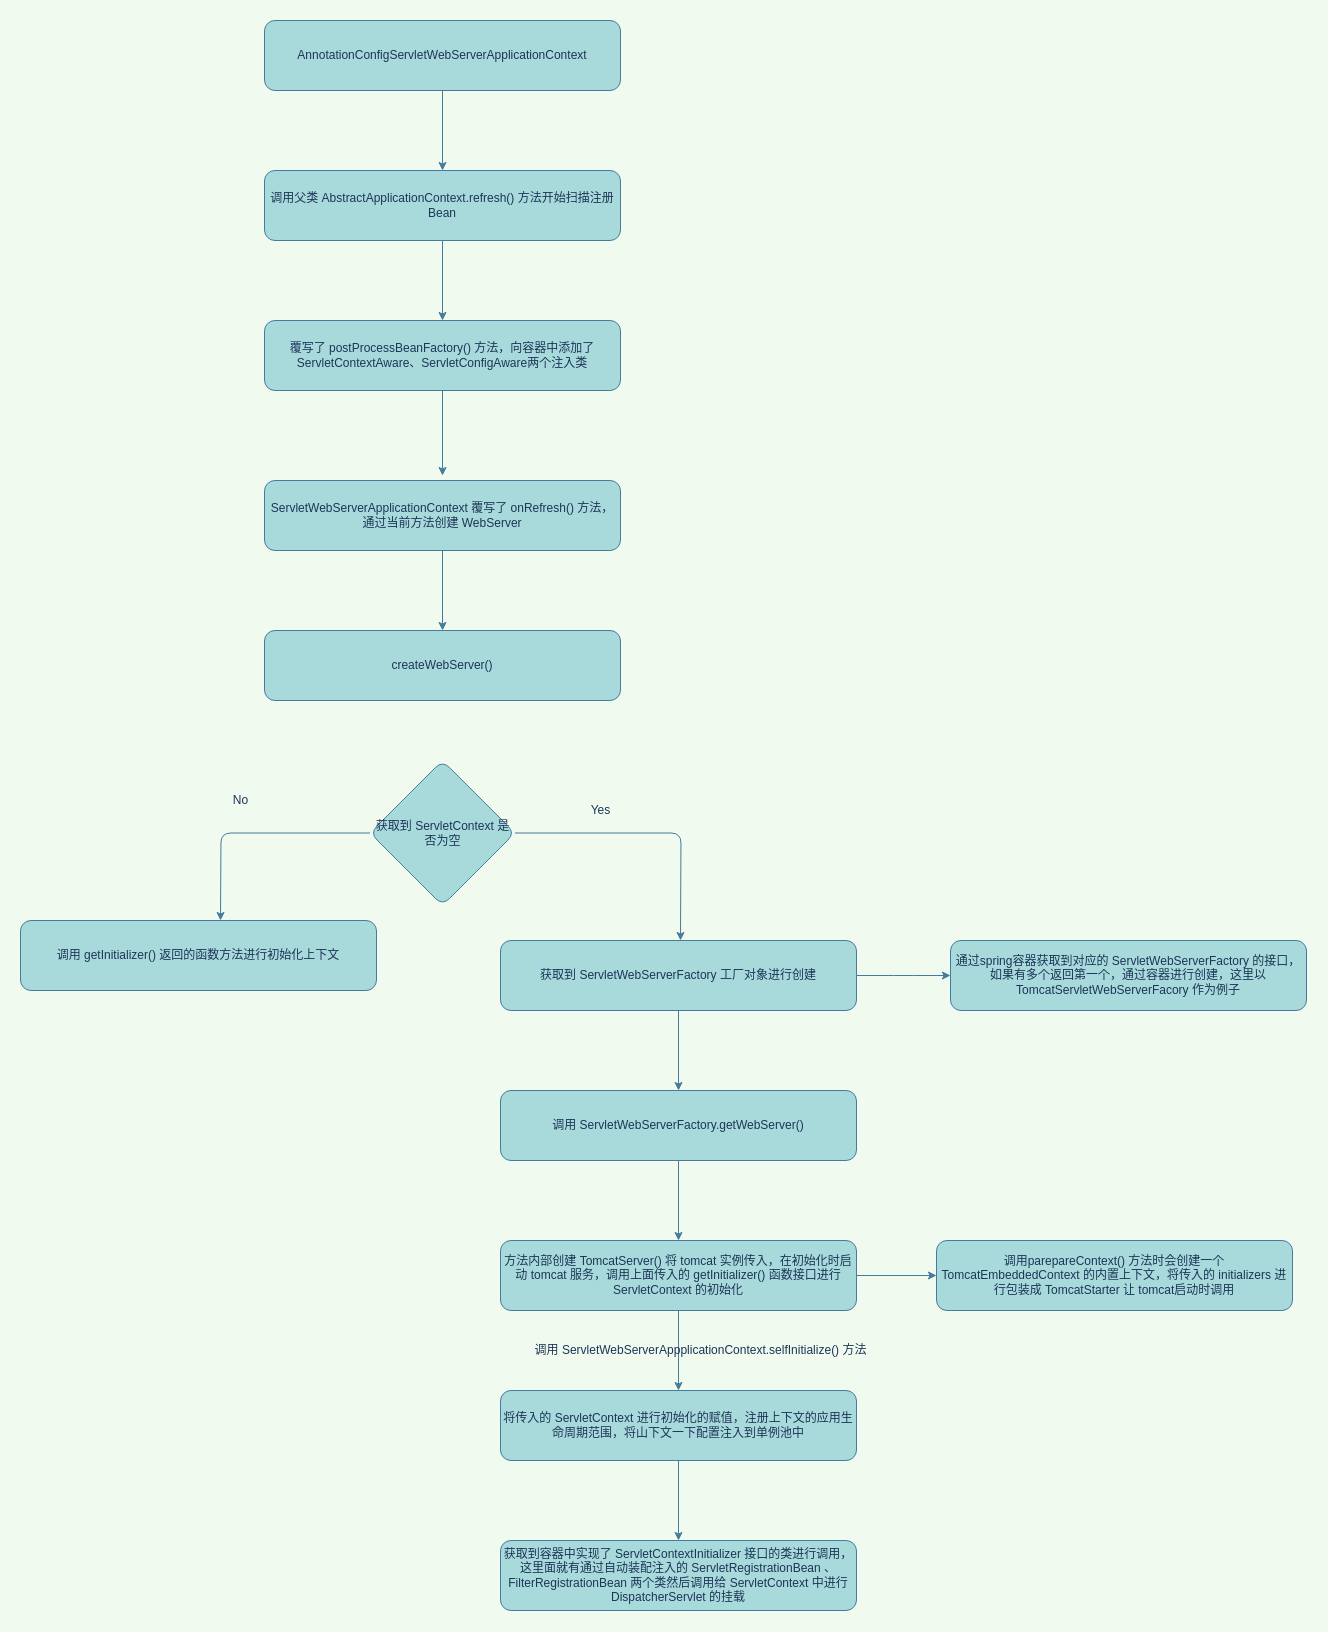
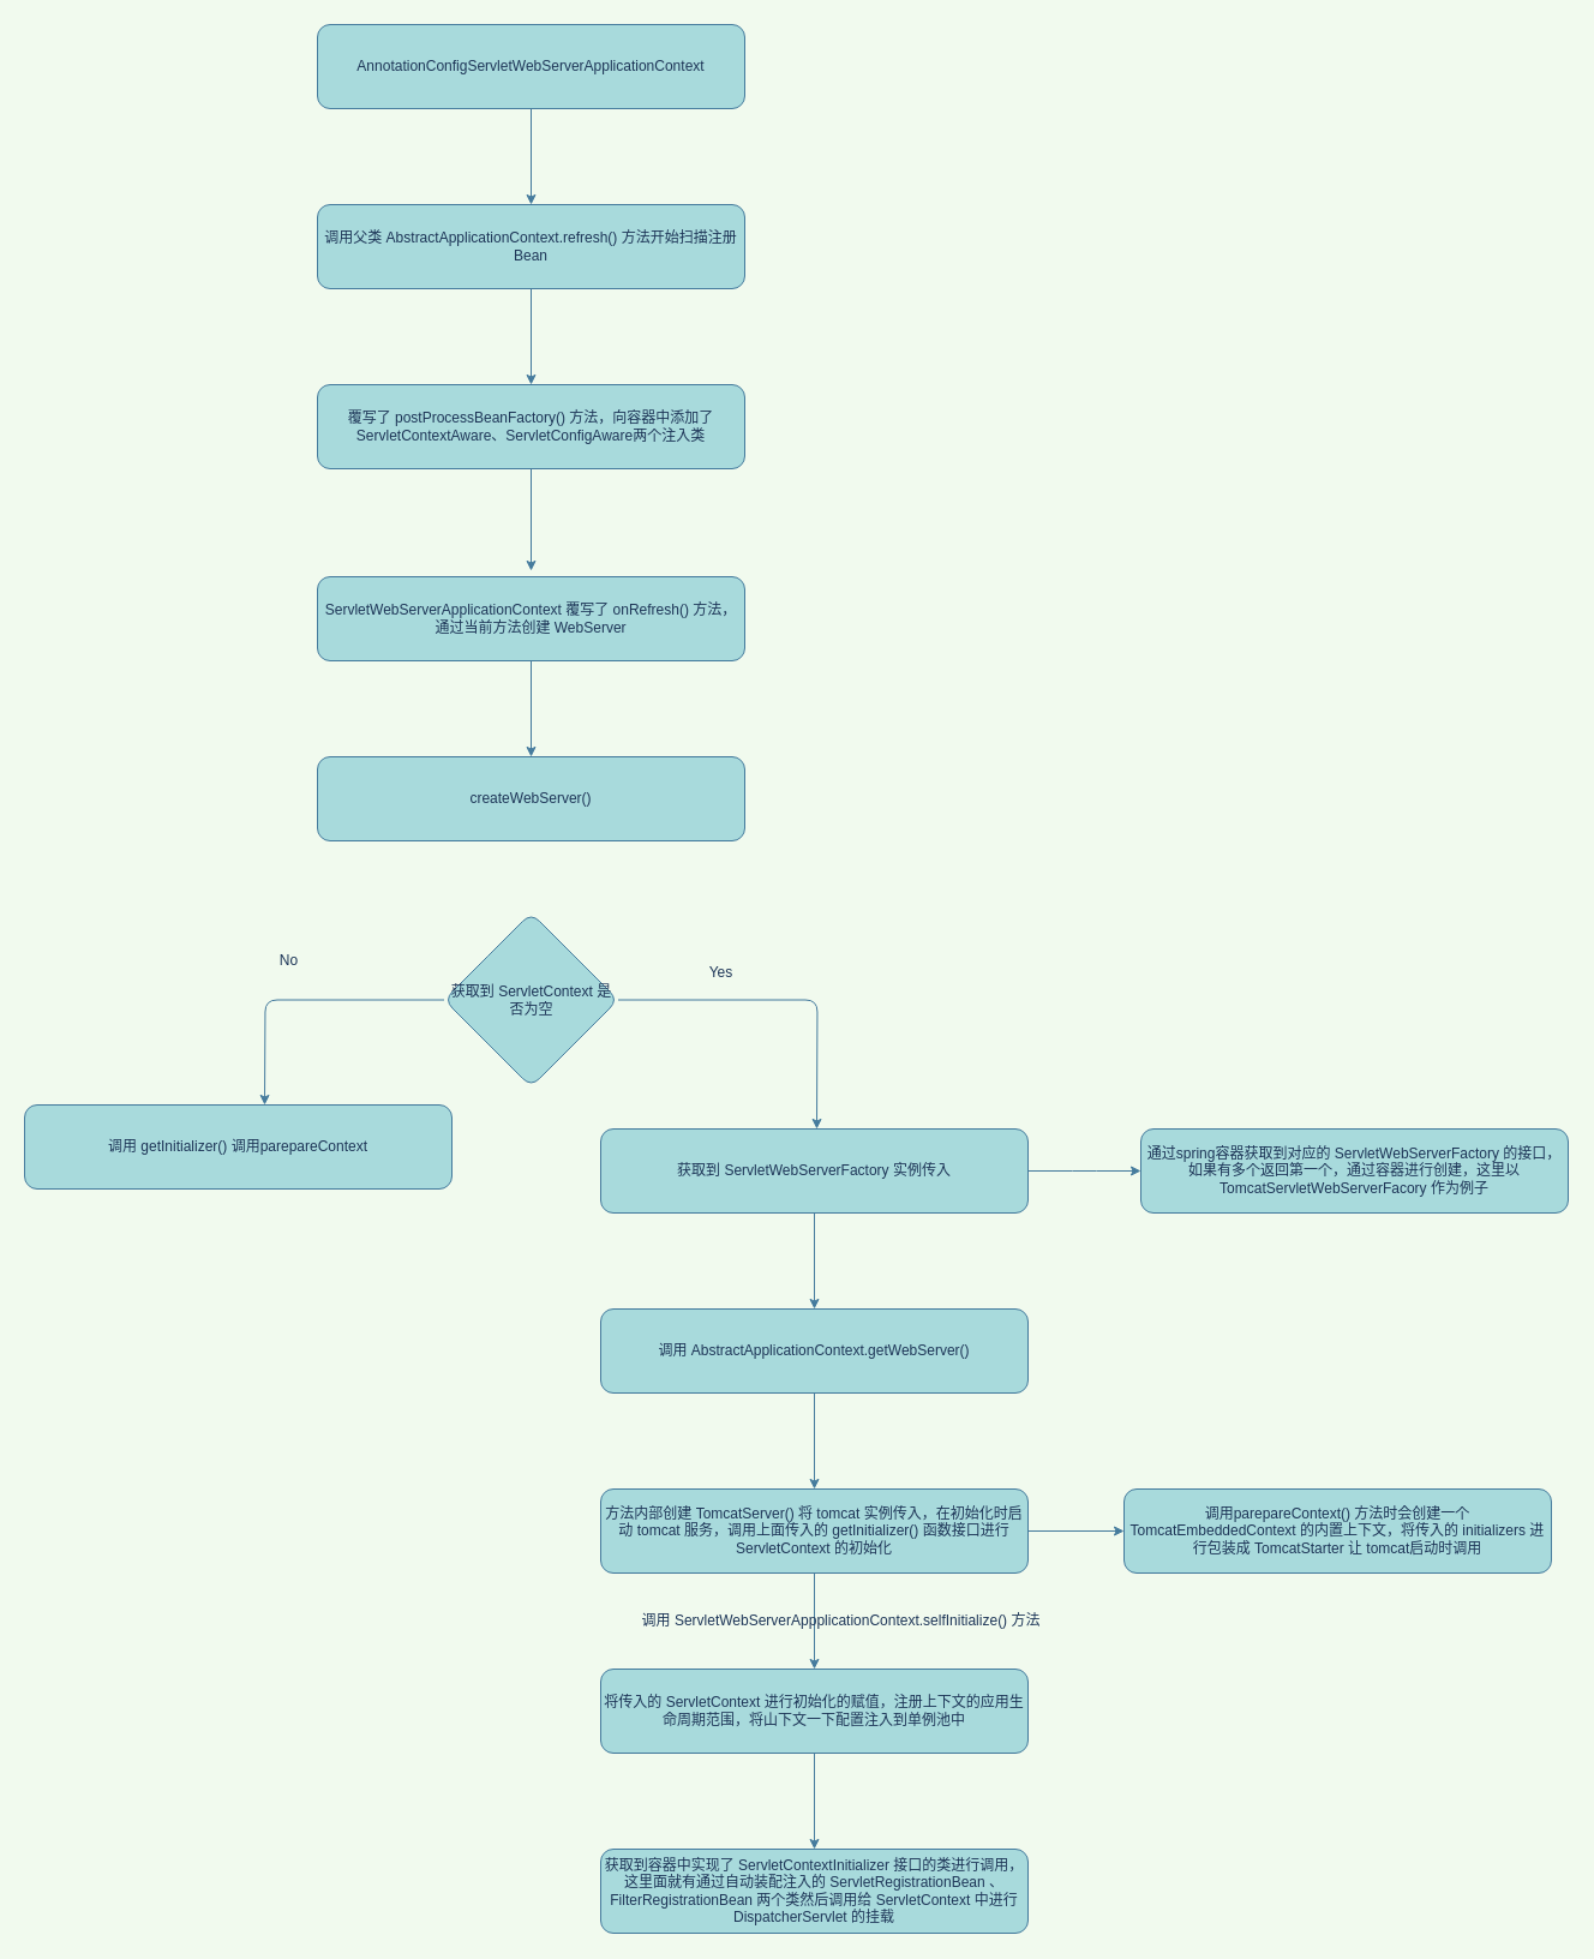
  <mxCell id="0" />
  <mxCell id="1" parent="0" />
  <mxCell id="2" value="" style="edgeStyle=orthogonalEdgeStyle;curved=0;rounded=1;sketch=0;orthogonalLoop=1;jettySize=auto;html=1;fontColor=#1D3557;strokeColor=#457B9D;fillColor=#A8DADC;" edge="1" parent="1" source="3" target="5"><mxGeometry relative="1" as="geometry" /></mxCell>
  <mxCell id="3" value="AnnotationConfigServletWebServerApplicationContext" style="rounded=1;whiteSpace=wrap;html=1;sketch=0;fontColor=#1D3557;strokeColor=#457B9D;fillColor=#A8DADC;" vertex="1" parent="1"><mxGeometry x="264" y="20" width="356" height="70" as="geometry" /></mxCell>
  <mxCell id="4" value="" style="edgeStyle=orthogonalEdgeStyle;curved=0;rounded=1;sketch=0;orthogonalLoop=1;jettySize=auto;html=1;fontColor=#1D3557;strokeColor=#457B9D;fillColor=#A8DADC;" edge="1" parent="1" source="5" target="7"><mxGeometry relative="1" as="geometry" /></mxCell>
  <mxCell id="5" value="调用父类 AbstractApplicationContext.refresh() 方法开始扫描注册 Bean" style="rounded=1;whiteSpace=wrap;html=1;sketch=0;fontColor=#1D3557;strokeColor=#457B9D;fillColor=#A8DADC;" vertex="1" parent="1"><mxGeometry x="264" y="170" width="356" height="70" as="geometry" /></mxCell>
  <mxCell id="6" value="" style="edgeStyle=orthogonalEdgeStyle;curved=0;rounded=1;sketch=0;orthogonalLoop=1;jettySize=auto;html=1;fontColor=#1D3557;strokeColor=#457B9D;fillColor=#A8DADC;" edge="1" parent="1" source="7"><mxGeometry relative="1" as="geometry"><mxPoint x="442" y="475" as="targetPoint" /></mxGeometry></mxCell>
  <mxCell id="7" value="覆写了 postProcessBeanFactory() 方法，向容器中添加了 ServletContextAware、ServletConfigAware两个注入类" style="rounded=1;whiteSpace=wrap;html=1;sketch=0;fontColor=#1D3557;strokeColor=#457B9D;fillColor=#A8DADC;" vertex="1" parent="1"><mxGeometry x="264" y="320" width="356" height="70" as="geometry" /></mxCell>
  <mxCell id="8" value="" style="edgeStyle=orthogonalEdgeStyle;curved=0;rounded=1;sketch=0;orthogonalLoop=1;jettySize=auto;html=1;fontColor=#1D3557;strokeColor=#457B9D;fillColor=#A8DADC;" edge="1" parent="1" source="9" target="10"><mxGeometry relative="1" as="geometry" /></mxCell>
  <mxCell id="9" value="ServletWebServerApplicationContext 覆写了 onRefresh() 方法，通过当前方法创建 WebServer" style="rounded=1;whiteSpace=wrap;html=1;sketch=0;fontColor=#1D3557;strokeColor=#457B9D;fillColor=#A8DADC;" vertex="1" parent="1"><mxGeometry x="264" y="480" width="356" height="70" as="geometry" /></mxCell>
  <mxCell id="10" value="createWebServer()" style="rounded=1;whiteSpace=wrap;html=1;sketch=0;fontColor=#1D3557;strokeColor=#457B9D;fillColor=#A8DADC;" vertex="1" parent="1"><mxGeometry x="264" y="630" width="356" height="70" as="geometry" /></mxCell>
  <mxCell id="11" style="edgeStyle=orthogonalEdgeStyle;curved=0;rounded=1;sketch=0;orthogonalLoop=1;jettySize=auto;html=1;fontColor=#1D3557;strokeColor=#457B9D;fillColor=#A8DADC;" edge="1" parent="1" source="13"><mxGeometry relative="1" as="geometry"><mxPoint x="220" y="920" as="targetPoint" /></mxGeometry></mxCell>
  <mxCell id="12" style="edgeStyle=orthogonalEdgeStyle;curved=0;rounded=1;sketch=0;orthogonalLoop=1;jettySize=auto;html=1;fontColor=#1D3557;strokeColor=#457B9D;fillColor=#A8DADC;" edge="1" parent="1" source="13"><mxGeometry relative="1" as="geometry"><mxPoint x="680" y="940" as="targetPoint" /></mxGeometry></mxCell>
  <mxCell id="13" value="获取到 ServletContext 是否为空" style="rhombus;whiteSpace=wrap;html=1;rounded=1;fontColor=#1D3557;strokeColor=#457B9D;fillColor=#A8DADC;sketch=0;" vertex="1" parent="1"><mxGeometry x="369.5" y="760" width="145" height="145" as="geometry" /></mxCell>
  <mxCell id="14" value="No" style="text;html=1;align=center;verticalAlign=middle;resizable=0;points=[];autosize=1;strokeColor=none;fontColor=#1D3557;" vertex="1" parent="1"><mxGeometry x="225" y="790" width="30" height="20" as="geometry" /></mxCell>
- <mxCell id="15" value="调用 getInitializer() 返回的函数方法进行初始化上下文" style="rounded=1;whiteSpace=wrap;html=1;sketch=0;fontColor=#1D3557;strokeColor=#457B9D;fillColor=#A8DADC;" vertex="1" parent="1"><mxGeometry x="20" y="920" width="356" height="70" as="geometry" /></mxCell>
+ <mxCell id="15" value="调用 getInitializer() 调用parepareContext" style="rounded=1;whiteSpace=wrap;html=1;sketch=0;fontColor=#1D3557;strokeColor=#457B9D;fillColor=#A8DADC;" vertex="1" parent="1"><mxGeometry x="20" y="920" width="356" height="70" as="geometry" /></mxCell>
  <mxCell id="16" value="Yes" style="text;html=1;align=center;verticalAlign=middle;resizable=0;points=[];autosize=1;strokeColor=none;fontColor=#1D3557;" vertex="1" parent="1"><mxGeometry x="580" y="800" width="40" height="20" as="geometry" /></mxCell>
  <mxCell id="17" value="" style="edgeStyle=orthogonalEdgeStyle;curved=0;rounded=1;sketch=0;orthogonalLoop=1;jettySize=auto;html=1;fontColor=#1D3557;strokeColor=#457B9D;fillColor=#A8DADC;" edge="1" parent="1" source="19" target="21"><mxGeometry relative="1" as="geometry" /></mxCell>
  <mxCell id="18" style="edgeStyle=orthogonalEdgeStyle;curved=0;rounded=1;sketch=0;orthogonalLoop=1;jettySize=auto;html=1;fontColor=#1D3557;strokeColor=#457B9D;fillColor=#A8DADC;" edge="1" parent="1" source="19"><mxGeometry relative="1" as="geometry"><mxPoint x="950" y="975" as="targetPoint" /></mxGeometry></mxCell>
- <mxCell id="19" value="获取到 ServletWebServerFactory 工厂对象进行创建" style="rounded=1;whiteSpace=wrap;html=1;sketch=0;fontColor=#1D3557;strokeColor=#457B9D;fillColor=#A8DADC;" vertex="1" parent="1"><mxGeometry x="500" y="940" width="356" height="70" as="geometry" /></mxCell>
+ <mxCell id="19" value="获取到 ServletWebServerFactory 实例传入" style="rounded=1;whiteSpace=wrap;html=1;sketch=0;fontColor=#1D3557;strokeColor=#457B9D;fillColor=#A8DADC;" vertex="1" parent="1"><mxGeometry x="500" y="940" width="356" height="70" as="geometry" /></mxCell>
  <mxCell id="20" value="" style="edgeStyle=orthogonalEdgeStyle;curved=0;rounded=1;sketch=0;orthogonalLoop=1;jettySize=auto;html=1;fontColor=#1D3557;strokeColor=#457B9D;fillColor=#A8DADC;" edge="1" parent="1" source="21" target="25"><mxGeometry relative="1" as="geometry" /></mxCell>
- <mxCell id="21" value="调用 ServletWebServerFactory.getWebServer()" style="rounded=1;whiteSpace=wrap;html=1;sketch=0;fontColor=#1D3557;strokeColor=#457B9D;fillColor=#A8DADC;" vertex="1" parent="1"><mxGeometry x="500" y="1090" width="356" height="70" as="geometry" /></mxCell>
+ <mxCell id="21" value="调用 AbstractApplicationContext.getWebServer()" style="rounded=1;whiteSpace=wrap;html=1;sketch=0;fontColor=#1D3557;strokeColor=#457B9D;fillColor=#A8DADC;" vertex="1" parent="1"><mxGeometry x="500" y="1090" width="356" height="70" as="geometry" /></mxCell>
  <mxCell id="22" value="通过spring容器获取到对应的 ServletWebServerFactory 的接口，如果有多个返回第一个，通过容器进行创建，这里以 TomcatServletWebServerFacory 作为例子" style="rounded=1;whiteSpace=wrap;html=1;sketch=0;fontColor=#1D3557;strokeColor=#457B9D;fillColor=#A8DADC;" vertex="1" parent="1"><mxGeometry x="950" y="940" width="356" height="70" as="geometry" /></mxCell>
  <mxCell id="23" value="" style="edgeStyle=orthogonalEdgeStyle;curved=0;rounded=1;sketch=0;orthogonalLoop=1;jettySize=auto;html=1;fontColor=#1D3557;strokeColor=#457B9D;fillColor=#A8DADC;" edge="1" parent="1" source="25" target="27"><mxGeometry relative="1" as="geometry" /></mxCell>
  <mxCell id="24" value="" style="edgeStyle=orthogonalEdgeStyle;curved=0;rounded=1;sketch=0;orthogonalLoop=1;jettySize=auto;html=1;fontColor=#1D3557;strokeColor=#457B9D;fillColor=#A8DADC;" edge="1" parent="1" source="25" target="29"><mxGeometry relative="1" as="geometry" /></mxCell>
  <mxCell id="25" value="方法内部创建 TomcatServer() 将 tomcat 实例传入，在初始化时启动 tomcat 服务，调用上面传入的 getInitializer() 函数接口进行 ServletContext 的初始化" style="rounded=1;whiteSpace=wrap;html=1;sketch=0;fontColor=#1D3557;strokeColor=#457B9D;fillColor=#A8DADC;" vertex="1" parent="1"><mxGeometry x="500" y="1240" width="356" height="70" as="geometry" /></mxCell>
  <mxCell id="26" value="" style="edgeStyle=orthogonalEdgeStyle;curved=0;rounded=1;sketch=0;orthogonalLoop=1;jettySize=auto;html=1;fontColor=#1D3557;strokeColor=#457B9D;fillColor=#A8DADC;" edge="1" parent="1" source="27" target="30"><mxGeometry relative="1" as="geometry" /></mxCell>
  <mxCell id="27" value="将传入的 ServletContext 进行初始化的赋值，注册上下文的应用生命周期范围，将山下文一下配置注入到单例池中" style="rounded=1;whiteSpace=wrap;html=1;sketch=0;fontColor=#1D3557;strokeColor=#457B9D;fillColor=#A8DADC;" vertex="1" parent="1"><mxGeometry x="500" y="1390" width="356" height="70" as="geometry" /></mxCell>
  <mxCell id="28" value="调用 ServletWebServerAppplicationContext.selfInitialize() 方法" style="text;html=1;align=center;verticalAlign=middle;resizable=0;points=[];autosize=1;strokeColor=none;fontColor=#1D3557;" vertex="1" parent="1"><mxGeometry x="525" y="1340" width="350" height="20" as="geometry" /></mxCell>
  <mxCell id="29" value="调用parepareContext() 方法时会创建一个 TomcatEmbeddedContext 的内置上下文，将传入的 initializers 进行包装成 TomcatStarter 让 tomcat启动时调用" style="rounded=1;whiteSpace=wrap;html=1;sketch=0;fontColor=#1D3557;strokeColor=#457B9D;fillColor=#A8DADC;" vertex="1" parent="1"><mxGeometry x="936" y="1240" width="356" height="70" as="geometry" /></mxCell>
  <mxCell id="30" value="获取到容器中实现了 ServletContextInitializer 接口的类进行调用，这里面就有通过自动装配注入的 ServletRegistrationBean 、FilterRegistrationBean 两个类然后调用给 ServletContext 中进行 DispatcherServlet 的挂载" style="rounded=1;whiteSpace=wrap;html=1;sketch=0;fontColor=#1D3557;strokeColor=#457B9D;fillColor=#A8DADC;" vertex="1" parent="1"><mxGeometry x="500" y="1540" width="356" height="70" as="geometry" /></mxCell>
